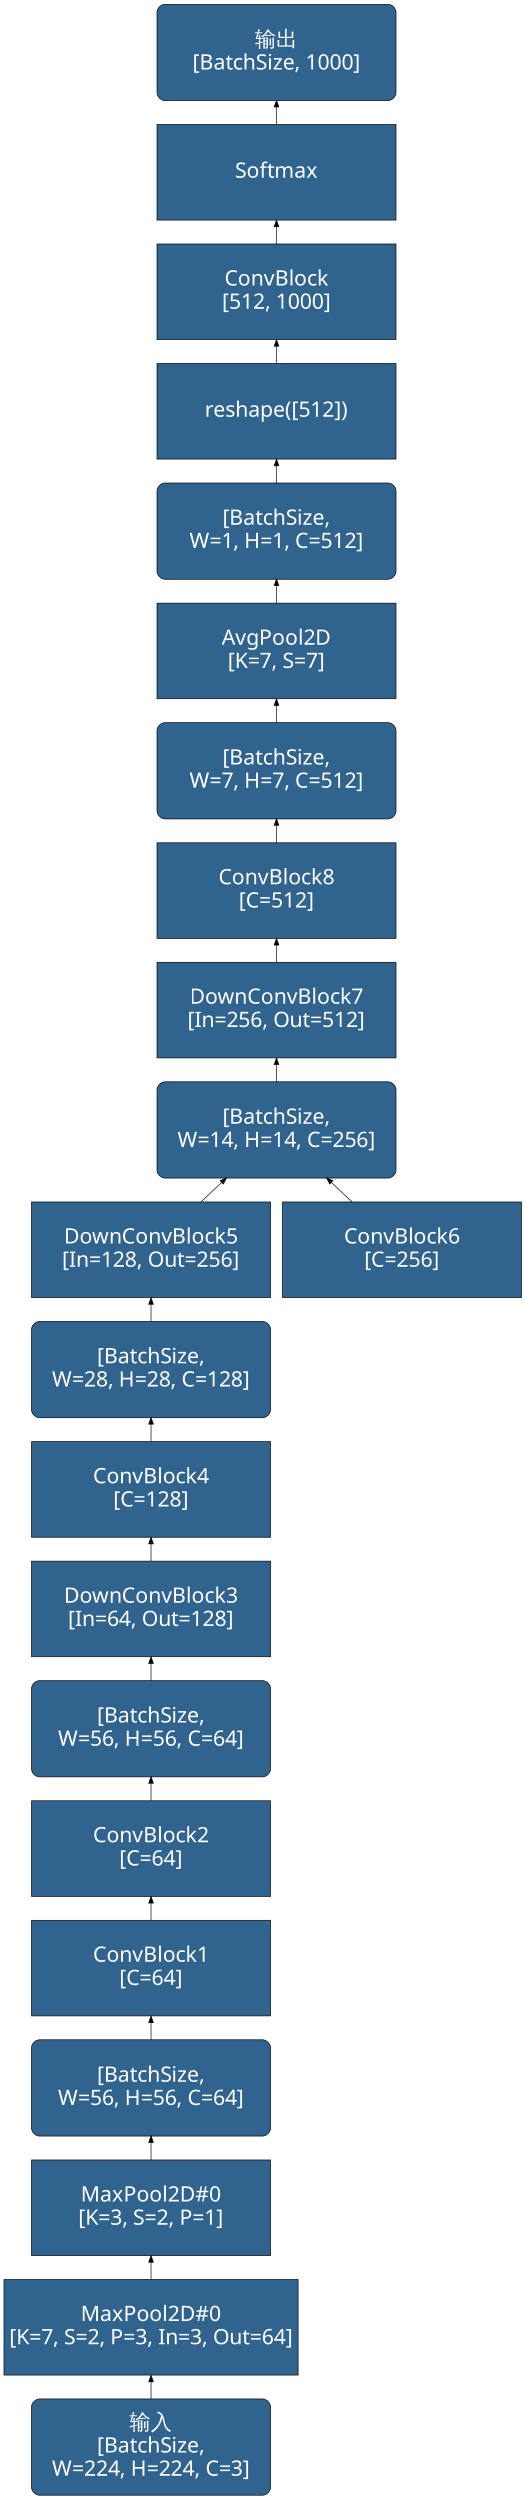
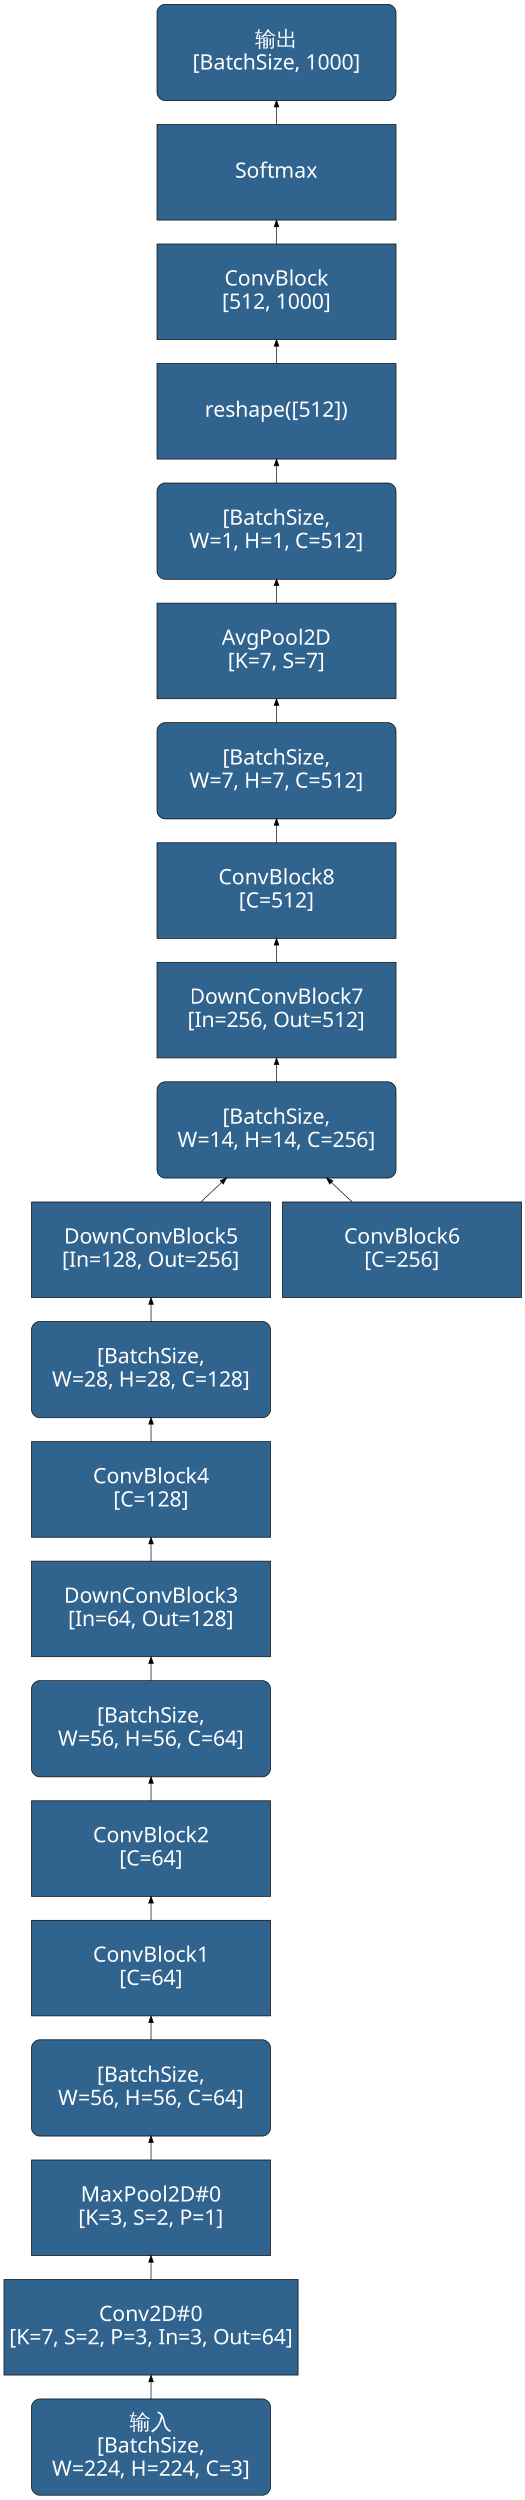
  digraph {
    rankdir=BT
    node [color=Black fillcolor="#30638e" fontcolor=White fontname=SimHei fontsize=32 shape=box style=filled]
    n1 [height=2 label="输入\n[BatchSize,\nW=224, H=224, C=3]" shape=Mrecord width=5]
-   n2 [height=2 label="MaxPool2D#0\n[K=7, S=2, P=3, In=3, Out=64]" width=5]
+   n2 [height=2 label="Conv2D#0\n[K=7, S=2, P=3, In=3, Out=64]" width=5]
    n3 [height=2 label="MaxPool2D#0\n[K=3, S=2, P=1]" width=5]
    n4 [height=2 label="[BatchSize,\nW=56, H=56, C=64]" shape=Mrecord width=5]
    n5 [height=2 label="ConvBlock1\n[C=64]" width=5]
    n6 [height=2 label="ConvBlock2\n[C=64]" width=5]
    n7 [height=2 label="[BatchSize,\nW=56, H=56, C=64]" shape=Mrecord width=5]
    n8 [height=2 label="DownConvBlock3\n[In=64, Out=128]" width=5]
    n9 [height=2 label="ConvBlock4\n[C=128]" width=5]
    n10 [height=2 label="[BatchSize,\nW=28, H=28, C=128]" shape=Mrecord width=5]
    n11 [height=2 label="DownConvBlock5\n[In=128, Out=256]" width=5]
    n12 [height=2 label="[BatchSize,\nW=14, H=14, C=256]" shape=Mrecord width=5]
    n13 [height=2 label="ConvBlock6\n[C=256]" width=5]
    n14 [height=2 label="DownConvBlock7\n[In=256, Out=512]" width=5]
    n15 [height=2 label="ConvBlock8\n[C=512]" width=5]
    n16 [height=2 label="[BatchSize,\nW=7, H=7, C=512]" shape=Mrecord width=5]
    n17 [height=2 label="AvgPool2D\n[K=7, S=7]" width=5]
    n18 [height=2 label="[BatchSize,\nW=1, H=1, C=512]" shape=Mrecord width=5]
    n19 [height=2 label="reshape([512])" width=5]
    n20 [height=2 label="ConvBlock\n[512, 1000]" width=5]
    n21 [height=2 label=Softmax width=5]
    n22 [height=2 label="输出\n[BatchSize, 1000]" shape=Mrecord width=5]
    n1 -> n2
    n2 -> n3
    n3 -> n4
    n4 -> n5
    n5 -> n6
    n6 -> n7
    n7 -> n8
    n8 -> n9
    n9 -> n10
    n10 -> n11
    n11 -> n12
    n12 -> n14
    n13 -> n12
    n14 -> n15
    n15 -> n16
    n16 -> n17
    n17 -> n18
    n18 -> n19
    n19 -> n20
    n20 -> n21
    n21 -> n22
  }
